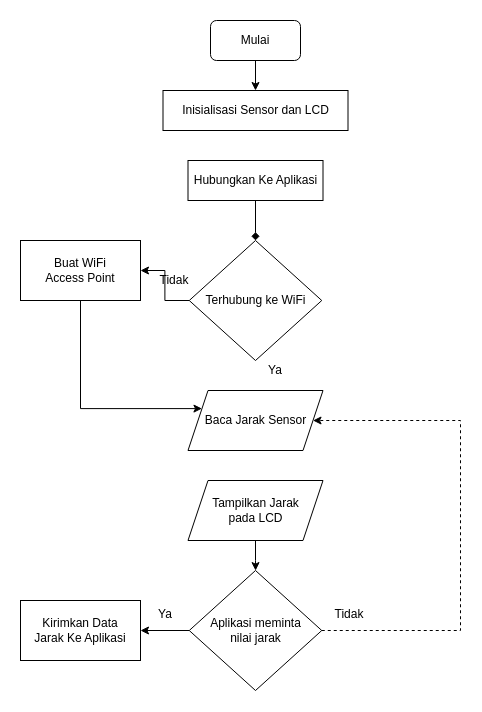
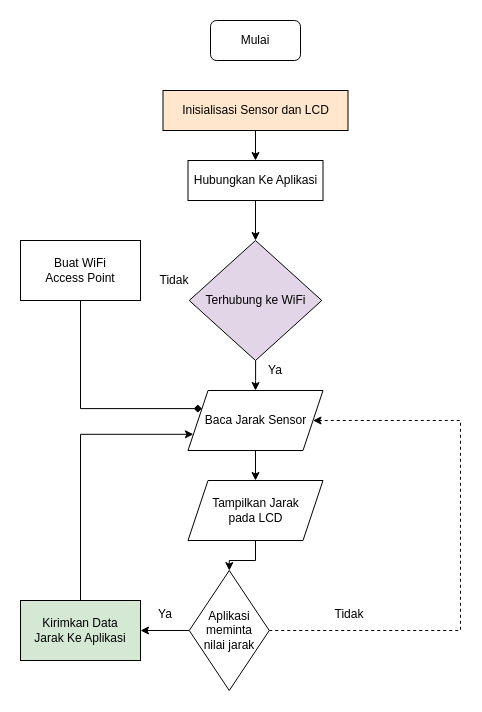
  <mxCell id="0" />
  <mxCell id="1" parent="0" />
- <mxCell id="2" style="edgeStyle=orthogonalEdgeStyle;rounded=0;orthogonalLoop=1;jettySize=auto;html=1;" edge="1" parent="1" source="3" target="25"><mxGeometry relative="1" as="geometry" /></mxCell>
  <mxCell id="3" value="Mulai" style="whiteSpace=wrap;html=1;rounded=1;" vertex="1" parent="1"><mxGeometry x="210" y="20" width="90" height="40" as="geometry" /></mxCell>
- <mxCell id="4" style="edgeStyle=orthogonalEdgeStyle;rounded=0;orthogonalLoop=1;jettySize=auto;html=1;entryX=0.5;entryY=0;entryDx=0;entryDy=0;endArrow=diamond;" edge="1" parent="1" source="5" target="17"><mxGeometry relative="1" as="geometry" /></mxCell>
+ <mxCell id="4" style="edgeStyle=orthogonalEdgeStyle;rounded=0;orthogonalLoop=1;jettySize=auto;html=1;entryX=0.5;entryY=0;entryDx=0;entryDy=0;" edge="1" parent="1" source="5" target="17"><mxGeometry relative="1" as="geometry" /></mxCell>
  <mxCell id="5" value="Hubungkan Ke Aplikasi" style="rounded=0;whiteSpace=wrap;html=1;" vertex="1" parent="1"><mxGeometry x="187.5" y="160" width="135" height="40" as="geometry" /></mxCell>
+ <mxCell id="6" style="edgeStyle=orthogonalEdgeStyle;rounded=0;orthogonalLoop=1;jettySize=auto;html=1;entryX=0.5;entryY=0;entryDx=0;entryDy=0;" edge="1" parent="1" source="7" target="9"><mxGeometry relative="1" as="geometry" /></mxCell>
  <mxCell id="7" value="Baca Jarak Sensor" style="shape=parallelogram;perimeter=parallelogramPerimeter;whiteSpace=wrap;html=1;fixedSize=1;" vertex="1" parent="1"><mxGeometry x="187.5" y="390" width="135" height="60" as="geometry" /></mxCell>
  <mxCell id="8" style="edgeStyle=orthogonalEdgeStyle;rounded=0;orthogonalLoop=1;jettySize=auto;html=1;" edge="1" parent="1" source="9" target="12"><mxGeometry relative="1" as="geometry" /></mxCell>
  <mxCell id="9" value="Tampilkan Jarak &lt;br&gt;pada LCD" style="shape=parallelogram;perimeter=parallelogramPerimeter;whiteSpace=wrap;html=1;fixedSize=1;" vertex="1" parent="1"><mxGeometry x="187.5" y="480" width="135" height="60" as="geometry" /></mxCell>
  <mxCell id="10" style="edgeStyle=orthogonalEdgeStyle;rounded=0;orthogonalLoop=1;jettySize=auto;html=1;entryX=1;entryY=0.5;entryDx=0;entryDy=0;" edge="1" parent="1" source="12" target="14"><mxGeometry relative="1" as="geometry" /></mxCell>
  <mxCell id="11" style="edgeStyle=orthogonalEdgeStyle;rounded=0;orthogonalLoop=1;jettySize=auto;html=1;entryX=1;entryY=0.5;entryDx=0;entryDy=0;dashed=1;" edge="1" parent="1" source="12" target="7"><mxGeometry relative="1" as="geometry"><mxPoint x="260" y="360" as="targetPoint" /><Array as="points"><mxPoint x="460" y="630" /><mxPoint x="460" y="420" /></Array></mxGeometry></mxCell>
- <mxCell id="12" value="Aplikasi meminta &lt;br&gt;nilai jarak" style="rhombus;whiteSpace=wrap;html=1;" vertex="1" parent="1"><mxGeometry x="188.75" y="570" width="132.5" height="120" as="geometry" /></mxCell>
- <mxCell id="14" value="Kirimkan Data &lt;br&gt;Jarak Ke Aplikasi" style="rounded=0;whiteSpace=wrap;html=1;" vertex="1" parent="1"><mxGeometry x="20" y="600" width="120" height="60" as="geometry" /></mxCell>
- <mxCell id="15" style="edgeStyle=orthogonalEdgeStyle;rounded=0;orthogonalLoop=1;jettySize=auto;html=1;" edge="1" parent="1" source="17" target="19"><mxGeometry relative="1" as="geometry" /></mxCell>
- <mxCell id="17" value="Terhubung ke WiFi" style="rhombus;whiteSpace=wrap;html=1;" vertex="1" parent="1"><mxGeometry x="188.75" y="240" width="132.5" height="120" as="geometry" /></mxCell>
- <mxCell id="18" style="edgeStyle=orthogonalEdgeStyle;rounded=0;orthogonalLoop=1;jettySize=auto;html=1;entryX=0;entryY=0.25;entryDx=0;entryDy=0;" edge="1" parent="1" source="19" target="7"><mxGeometry relative="1" as="geometry"><mxPoint x="250" y="380" as="targetPoint" /><Array as="points"><mxPoint x="80" y="408" /></Array></mxGeometry></mxCell>
+ <mxCell id="12" value="Aplikasi meminta &lt;br&gt;nilai jarak" style="rhombus;whiteSpace=wrap;html=1;" vertex="1" parent="1"><mxGeometry x="188.75" y="570" width="80" height="120" as="geometry" /></mxCell>
+ <mxCell id="13" style="edgeStyle=orthogonalEdgeStyle;rounded=0;orthogonalLoop=1;jettySize=auto;html=1;entryX=0;entryY=0.75;entryDx=0;entryDy=0;" edge="1" parent="1" source="14" target="7"><mxGeometry relative="1" as="geometry"><mxPoint x="250" y="360" as="targetPoint" /><Array as="points"><mxPoint x="80" y="434" /></Array></mxGeometry></mxCell>
+ <mxCell id="14" value="Kirimkan Data &lt;br&gt;Jarak Ke Aplikasi" style="rounded=0;whiteSpace=wrap;html=1;fillColor=#d5e8d4;" vertex="1" parent="1"><mxGeometry x="20" y="600" width="120" height="60" as="geometry" /></mxCell>
+ <mxCell id="16" style="edgeStyle=orthogonalEdgeStyle;rounded=0;orthogonalLoop=1;jettySize=auto;html=1;" edge="1" parent="1" source="17" target="7"><mxGeometry relative="1" as="geometry" /></mxCell>
+ <mxCell id="17" value="Terhubung ke WiFi" style="rhombus;whiteSpace=wrap;html=1;fillColor=#e1d5e7;" vertex="1" parent="1"><mxGeometry x="188.75" y="240" width="132.5" height="120" as="geometry" /></mxCell>
+ <mxCell id="18" style="edgeStyle=orthogonalEdgeStyle;rounded=0;orthogonalLoop=1;jettySize=auto;html=1;entryX=0;entryY=0.25;entryDx=0;entryDy=0;endArrow=diamond;" edge="1" parent="1" source="19" target="7"><mxGeometry relative="1" as="geometry"><mxPoint x="250" y="380" as="targetPoint" /><Array as="points"><mxPoint x="80" y="408" /></Array></mxGeometry></mxCell>
  <mxCell id="19" value="Buat WiFi &lt;br&gt;Access Point" style="rounded=0;whiteSpace=wrap;html=1;" vertex="1" parent="1"><mxGeometry x="20" y="240" width="120" height="60" as="geometry" /></mxCell>
  <mxCell id="20" value="Ya" style="text;html=1;strokeColor=none;fillColor=none;align=center;verticalAlign=middle;whiteSpace=wrap;rounded=0;" vertex="1" parent="1"><mxGeometry x="260" y="360" width="30" height="20" as="geometry" /></mxCell>
  <mxCell id="21" value="Ya" style="text;html=1;strokeColor=none;fillColor=none;align=center;verticalAlign=middle;whiteSpace=wrap;rounded=0;" vertex="1" parent="1"><mxGeometry x="150" y="604" width="30" height="20" as="geometry" /></mxCell>
  <mxCell id="22" value="Tidak" style="text;html=1;strokeColor=none;fillColor=none;align=center;verticalAlign=middle;whiteSpace=wrap;rounded=0;" vertex="1" parent="1"><mxGeometry x="333.5" y="604" width="30" height="20" as="geometry" /></mxCell>
  <mxCell id="23" value="Tidak" style="text;html=1;strokeColor=none;fillColor=none;align=center;verticalAlign=middle;whiteSpace=wrap;rounded=0;" vertex="1" parent="1"><mxGeometry x="158.75" y="270" width="30" height="20" as="geometry" /></mxCell>
- <mxCell id="25" value="Inisialisasi Sensor dan LCD" style="rounded=0;whiteSpace=wrap;html=1;" vertex="1" parent="1"><mxGeometry x="162.5" y="90" width="185" height="40" as="geometry" /></mxCell>
+ <mxCell id="24" style="edgeStyle=orthogonalEdgeStyle;rounded=0;orthogonalLoop=1;jettySize=auto;html=1;entryX=0.5;entryY=0;entryDx=0;entryDy=0;" edge="1" parent="1" source="25" target="5"><mxGeometry relative="1" as="geometry" /></mxCell>
+ <mxCell id="25" value="Inisialisasi Sensor dan LCD" style="rounded=0;whiteSpace=wrap;html=1;fillColor=#ffe6cc;" vertex="1" parent="1"><mxGeometry x="162.5" y="90" width="185" height="40" as="geometry" /></mxCell>
